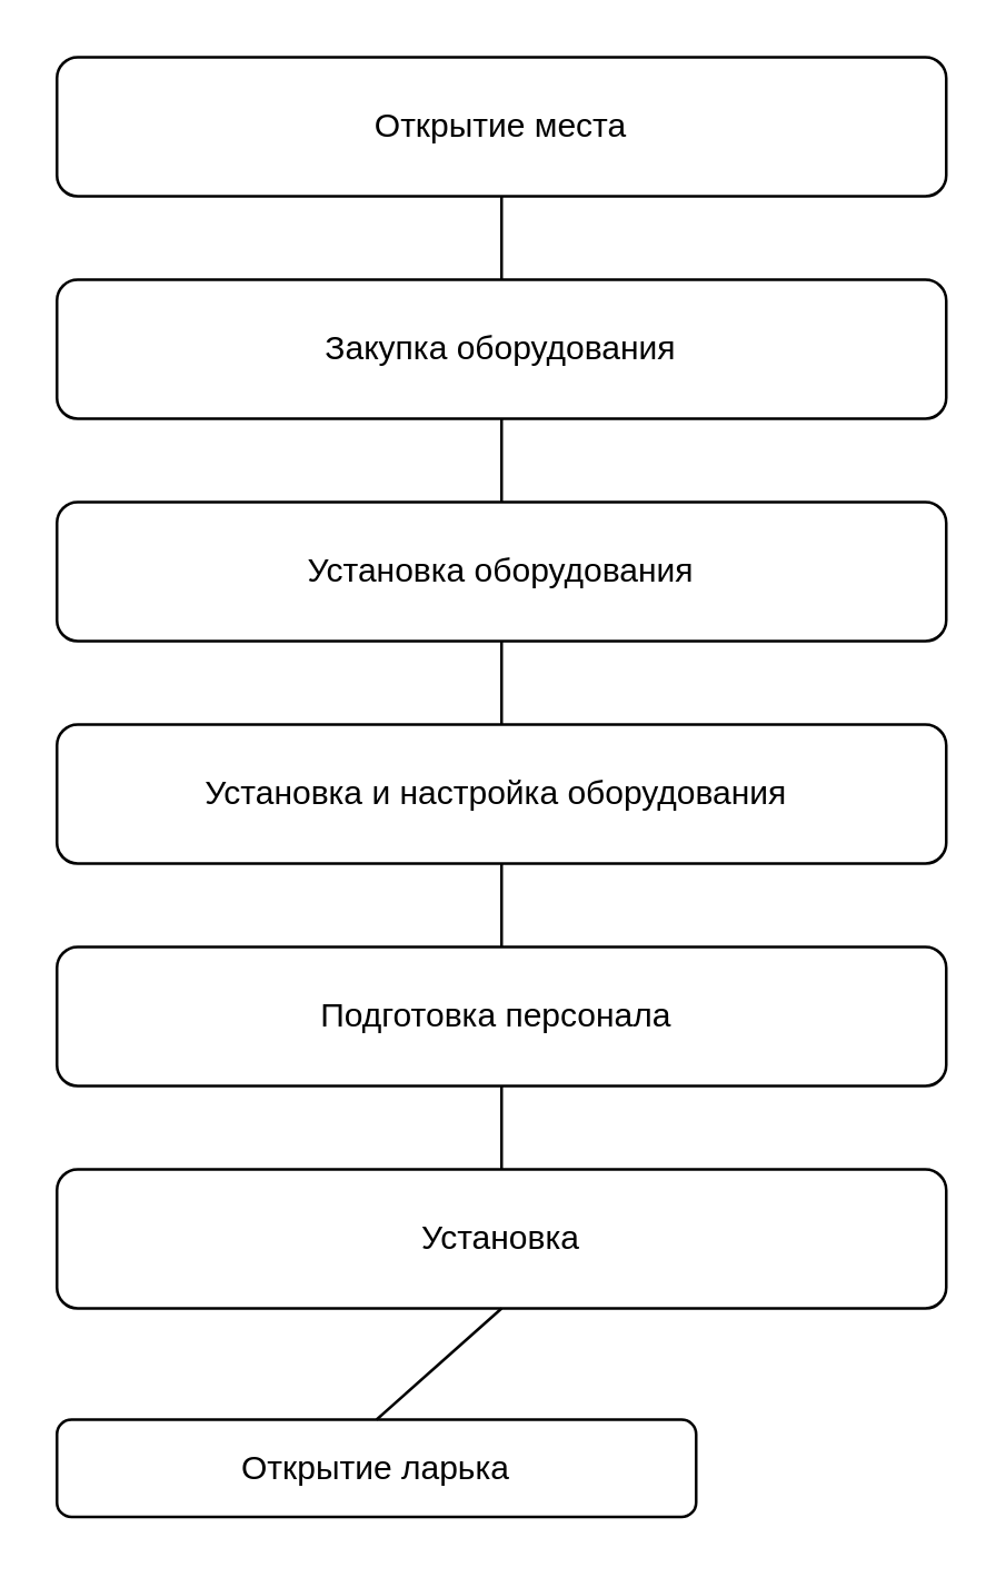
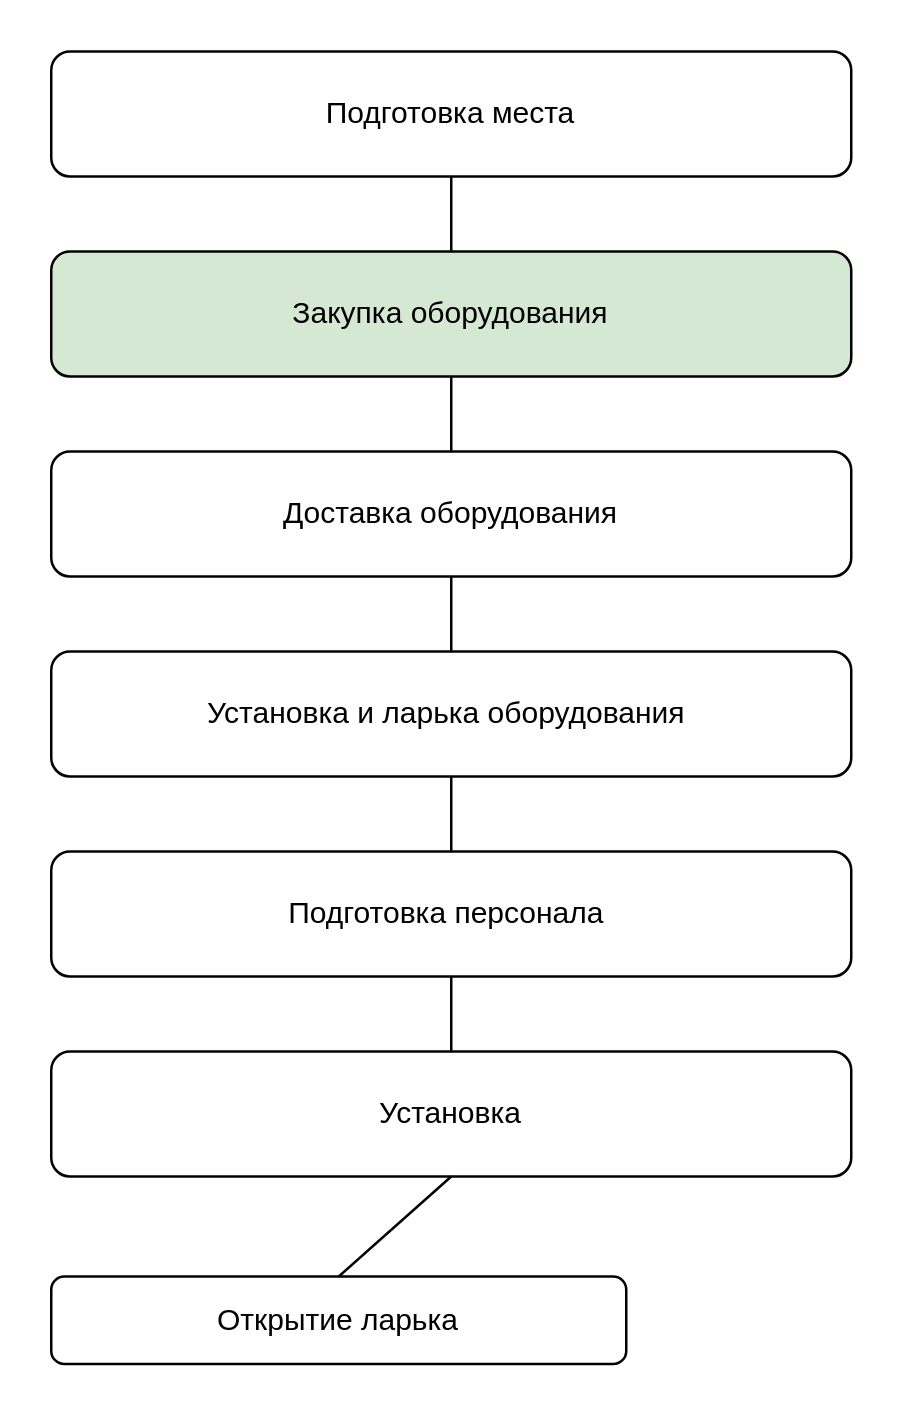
  <mxCell id="0" />
  <mxCell id="1" parent="0" />
- <mxCell id="2" value="Открытие места" style="rounded=1;whiteSpace=wrap;html=1;" vertex="1" parent="1"><mxGeometry x="20" y="20" width="320" height="50" as="geometry" /></mxCell>
- <mxCell id="3" value="Закупка оборудования" style="rounded=1;whiteSpace=wrap;html=1;" vertex="1" parent="1"><mxGeometry x="20" y="100" width="320" height="50" as="geometry" /></mxCell>
- <mxCell id="4" value="Установка оборудования" style="rounded=1;whiteSpace=wrap;html=1;" vertex="1" parent="1"><mxGeometry x="20" y="180" width="320" height="50" as="geometry" /></mxCell>
- <mxCell id="5" value="Установка и настройка оборудования&amp;nbsp;" style="rounded=1;whiteSpace=wrap;html=1;" vertex="1" parent="1"><mxGeometry x="20" y="260" width="320" height="50" as="geometry" /></mxCell>
+ <mxCell id="2" value="Подготовка места" style="rounded=1;whiteSpace=wrap;html=1;" vertex="1" parent="1"><mxGeometry x="20" y="20" width="320" height="50" as="geometry" /></mxCell>
+ <mxCell id="3" value="Закупка оборудования" style="rounded=1;whiteSpace=wrap;html=1;fillColor=#d5e8d4;" vertex="1" parent="1"><mxGeometry x="20" y="100" width="320" height="50" as="geometry" /></mxCell>
+ <mxCell id="4" value="Доставка оборудования" style="rounded=1;whiteSpace=wrap;html=1;" vertex="1" parent="1"><mxGeometry x="20" y="180" width="320" height="50" as="geometry" /></mxCell>
+ <mxCell id="5" value="Установка и ларька оборудования&amp;nbsp;" style="rounded=1;whiteSpace=wrap;html=1;" vertex="1" parent="1"><mxGeometry x="20" y="260" width="320" height="50" as="geometry" /></mxCell>
  <mxCell id="6" value="Подготовка персонала&amp;nbsp;" style="rounded=1;whiteSpace=wrap;html=1;" vertex="1" parent="1"><mxGeometry x="20" y="340" width="320" height="50" as="geometry" /></mxCell>
  <mxCell id="7" value="Установка" style="rounded=1;whiteSpace=wrap;html=1;" vertex="1" parent="1"><mxGeometry x="20" y="420" width="320" height="50" as="geometry" /></mxCell>
  <mxCell id="8" value="Открытие ларька" style="rounded=1;whiteSpace=wrap;html=1;" vertex="1" parent="1"><mxGeometry x="20" y="510" width="230" height="35" as="geometry" /></mxCell>
  <mxCell id="9" value="" style="endArrow=none;html=1;rounded=0;exitX=0.5;exitY=0;exitDx=0;exitDy=0;" edge="1" parent="1" source="3"><mxGeometry width="50" height="50" relative="1" as="geometry"><mxPoint x="130" y="120" as="sourcePoint" /><mxPoint x="180" y="70" as="targetPoint" /></mxGeometry></mxCell>
  <mxCell id="10" value="" style="endArrow=none;html=1;rounded=0;exitX=0.5;exitY=0;exitDx=0;exitDy=0;" edge="1" parent="1" source="4"><mxGeometry width="50" height="50" relative="1" as="geometry"><mxPoint x="130" y="200" as="sourcePoint" /><mxPoint x="180" y="150" as="targetPoint" /></mxGeometry></mxCell>
  <mxCell id="11" value="" style="endArrow=none;html=1;rounded=0;exitX=0.5;exitY=0;exitDx=0;exitDy=0;" edge="1" parent="1" source="5"><mxGeometry width="50" height="50" relative="1" as="geometry"><mxPoint x="130" y="280" as="sourcePoint" /><mxPoint x="180" y="230" as="targetPoint" /></mxGeometry></mxCell>
  <mxCell id="12" value="" style="endArrow=none;html=1;rounded=0;exitX=0.5;exitY=0;exitDx=0;exitDy=0;" edge="1" parent="1" source="6"><mxGeometry width="50" height="50" relative="1" as="geometry"><mxPoint x="130" y="360" as="sourcePoint" /><mxPoint x="180" y="310" as="targetPoint" /></mxGeometry></mxCell>
  <mxCell id="13" value="" style="endArrow=none;html=1;rounded=0;exitX=0.5;exitY=0;exitDx=0;exitDy=0;" edge="1" parent="1" source="7"><mxGeometry width="50" height="50" relative="1" as="geometry"><mxPoint x="130" y="440" as="sourcePoint" /><mxPoint x="180" y="390" as="targetPoint" /></mxGeometry></mxCell>
  <mxCell id="14" value="" style="endArrow=none;html=1;rounded=0;exitX=0.5;exitY=0;exitDx=0;exitDy=0;" edge="1" parent="1" source="8"><mxGeometry width="50" height="50" relative="1" as="geometry"><mxPoint x="130" y="520" as="sourcePoint" /><mxPoint x="180" y="470" as="targetPoint" /></mxGeometry></mxCell>
